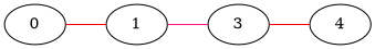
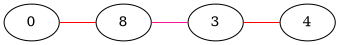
  graph {
    rankdir=LR
    edge [color=red]
    0
-   1
+   1 [label=8]
    3
    4
    0 -- 1
    1 -- 3 [color=deeppink]
    3 -- 4
  }
